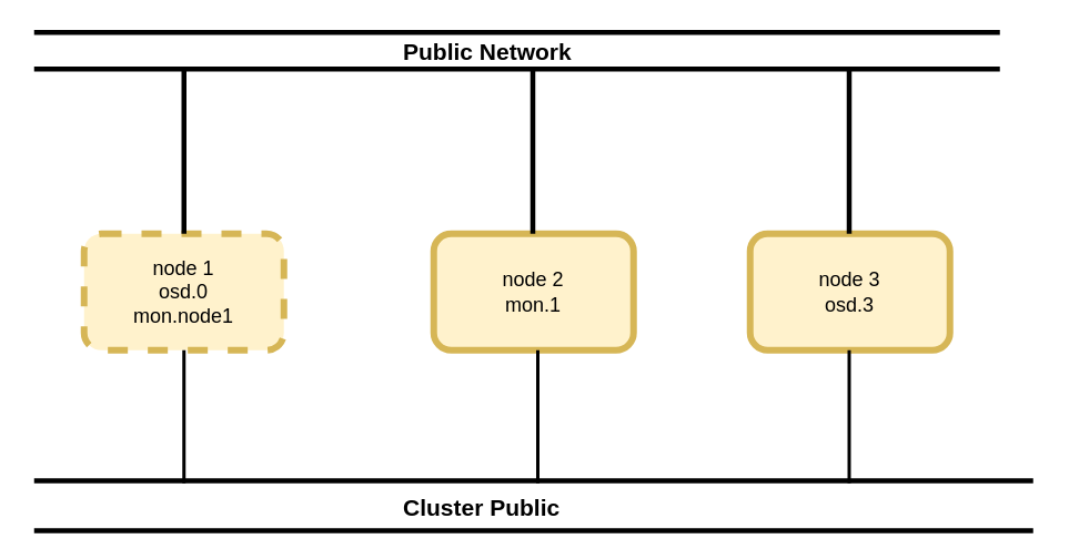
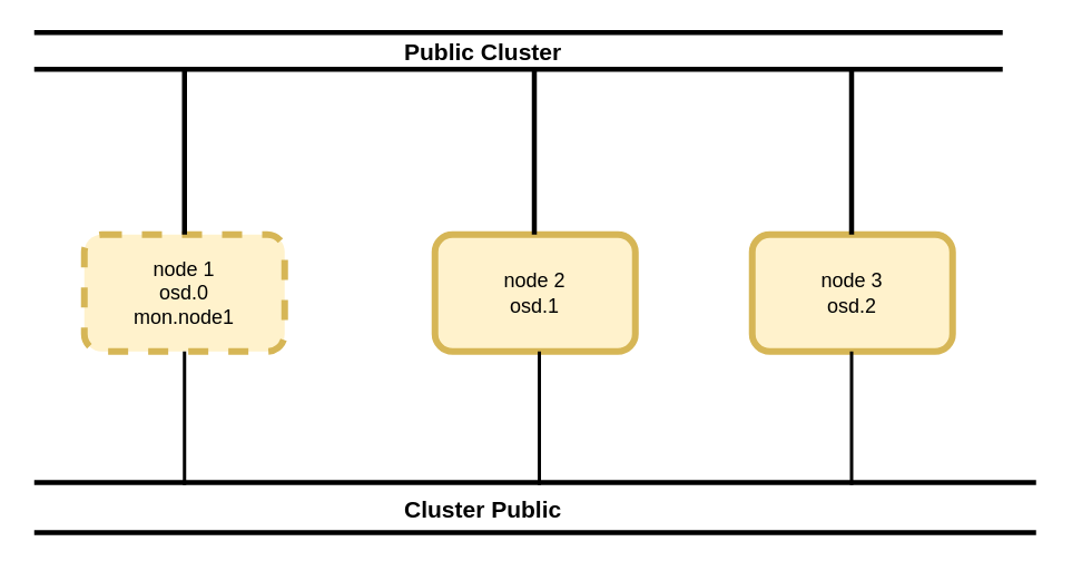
  <mxCell id="0" />
  <mxCell id="1" parent="0" />
  <mxCell id="2" value="node 1&lt;br&gt;osd.0&lt;br&gt;mon.node1&lt;br&gt;" style="rounded=1;whiteSpace=wrap;html=1;fillColor=#fff2cc;strokeColor=#d6b656;strokeWidth=4;dashed=1;" parent="1" vertex="1"><mxGeometry x="50" y="140" width="120" height="70" as="geometry" /></mxCell>
- <mxCell id="3" value="node 2&lt;br&gt;mon.1&lt;br&gt;" style="rounded=1;whiteSpace=wrap;html=1;fillColor=#fff2cc;strokeColor=#d6b656;strokeWidth=4;" parent="1" vertex="1"><mxGeometry x="260" y="140" width="120" height="70" as="geometry" /></mxCell>
- <mxCell id="4" value="node 3&lt;br&gt;osd.3&lt;br&gt;" style="rounded=1;whiteSpace=wrap;html=1;strokeWidth=4;fillColor=#fff2cc;strokeColor=#d6b656;" parent="1" vertex="1"><mxGeometry x="450" y="140" width="120" height="70" as="geometry" /></mxCell>
+ <mxCell id="3" value="node 2&lt;br&gt;osd.1&lt;br&gt;" style="rounded=1;whiteSpace=wrap;html=1;fillColor=#fff2cc;strokeColor=#d6b656;strokeWidth=4;" parent="1" vertex="1"><mxGeometry x="260" y="140" width="120" height="70" as="geometry" /></mxCell>
+ <mxCell id="4" value="node 3&lt;br&gt;osd.2&lt;br&gt;" style="rounded=1;whiteSpace=wrap;html=1;strokeWidth=4;fillColor=#fff2cc;strokeColor=#d6b656;" parent="1" vertex="1"><mxGeometry x="450" y="140" width="120" height="70" as="geometry" /></mxCell>
  <mxCell id="5" value="" style="shape=link;html=1;width=28;strokeWidth=3;" parent="1" edge="1"><mxGeometry width="50" height="50" relative="1" as="geometry"><mxPoint x="20" y="303.5" as="sourcePoint" /><mxPoint x="620" y="303.5" as="targetPoint" /></mxGeometry></mxCell>
  <mxCell id="6" value="" style="endArrow=none;html=1;strokeWidth=2;" parent="1" target="2" edge="1"><mxGeometry width="50" height="50" relative="1" as="geometry"><mxPoint x="110" y="290" as="sourcePoint" /><mxPoint x="60" y="310" as="targetPoint" /></mxGeometry></mxCell>
  <mxCell id="7" value="" style="endArrow=none;html=1;strokeWidth=2;" parent="1" edge="1"><mxGeometry width="50" height="50" relative="1" as="geometry"><mxPoint x="322.5" y="290" as="sourcePoint" /><mxPoint x="322.5" y="210" as="targetPoint" /></mxGeometry></mxCell>
  <mxCell id="8" value="" style="endArrow=none;html=1;strokeWidth=2;" parent="1" edge="1"><mxGeometry width="50" height="50" relative="1" as="geometry"><mxPoint x="509.5" y="290" as="sourcePoint" /><mxPoint x="509.5" y="210" as="targetPoint" /></mxGeometry></mxCell>
  <mxCell id="9" value="&lt;b&gt;&lt;font style=&quot;font-size: 14px&quot;&gt;Cluster Public&lt;/font&gt;&lt;/b&gt;" style="text;html=1;resizable=0;points=[];autosize=1;align=left;verticalAlign=top;spacingTop=-4;" parent="1" vertex="1"><mxGeometry x="240" y="294" width="120" height="20" as="geometry" /></mxCell>
  <mxCell id="10" value="" style="shape=link;html=1;strokeWidth=3;width=20;" parent="1" edge="1"><mxGeometry width="50" height="50" relative="1" as="geometry"><mxPoint x="20" y="30" as="sourcePoint" /><mxPoint x="600" y="30" as="targetPoint" /></mxGeometry></mxCell>
- <mxCell id="11" value="&lt;b style=&quot;font-size: 14px&quot;&gt;Public Network&lt;br&gt;&lt;/b&gt;&lt;br&gt;" style="text;html=1;resizable=0;points=[];autosize=1;align=left;verticalAlign=top;spacingTop=-4;" parent="1" vertex="1"><mxGeometry x="240" y="20" width="120" height="30" as="geometry" /></mxCell>
+ <mxCell id="11" value="&lt;b style=&quot;font-size: 14px&quot;&gt;Public Cluster&lt;br&gt;&lt;/b&gt;&lt;br&gt;" style="text;html=1;resizable=0;points=[];autosize=1;align=left;verticalAlign=top;spacingTop=-4;" parent="1" vertex="1"><mxGeometry x="240" y="20" width="120" height="30" as="geometry" /></mxCell>
  <mxCell id="12" value="" style="endArrow=none;html=1;strokeWidth=3;" parent="1" source="2" edge="1"><mxGeometry width="50" height="50" relative="1" as="geometry"><mxPoint x="20" y="390" as="sourcePoint" /><mxPoint x="110" y="40" as="targetPoint" /></mxGeometry></mxCell>
  <mxCell id="13" value="" style="endArrow=none;html=1;strokeWidth=3;" parent="1" edge="1"><mxGeometry width="50" height="50" relative="1" as="geometry"><mxPoint x="319.5" y="140" as="sourcePoint" /><mxPoint x="319.5" y="40" as="targetPoint" /></mxGeometry></mxCell>
  <mxCell id="14" value="" style="endArrow=none;html=1;strokeWidth=3;" parent="1" edge="1"><mxGeometry width="50" height="50" relative="1" as="geometry"><mxPoint x="509.5" y="140" as="sourcePoint" /><mxPoint x="509.5" y="40" as="targetPoint" /></mxGeometry></mxCell>
